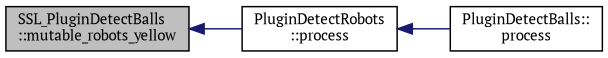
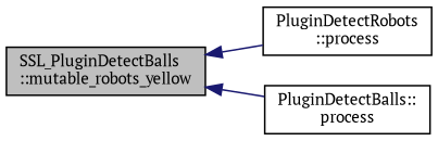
  digraph {
    fontname="PT Serif"
    rankdir=LR
    node [color=black fillcolor=white fontname="PT Serif" fontsize=10 shape=record style=filled]
    edge [color=midnightblue dir=back fontname="PT Serif" fontsize=10 labelfontname=Helvetica labelfontsize=10 style=solid]
    n1 [fillcolor=grey75 fontcolor=black height=0.2 label="SSL_PluginDetectBalls\l::mutable_robots_yellow" width=0.4]
    n2 [height=0.2 label="PluginDetectRobots\l::process" width=0.4]
    n3 [height=0.2 label="PluginDetectBalls::\lprocess" width=0.4]
    n1 -> n2
-   n2 -> n3
+   n1 -> n3
  }
